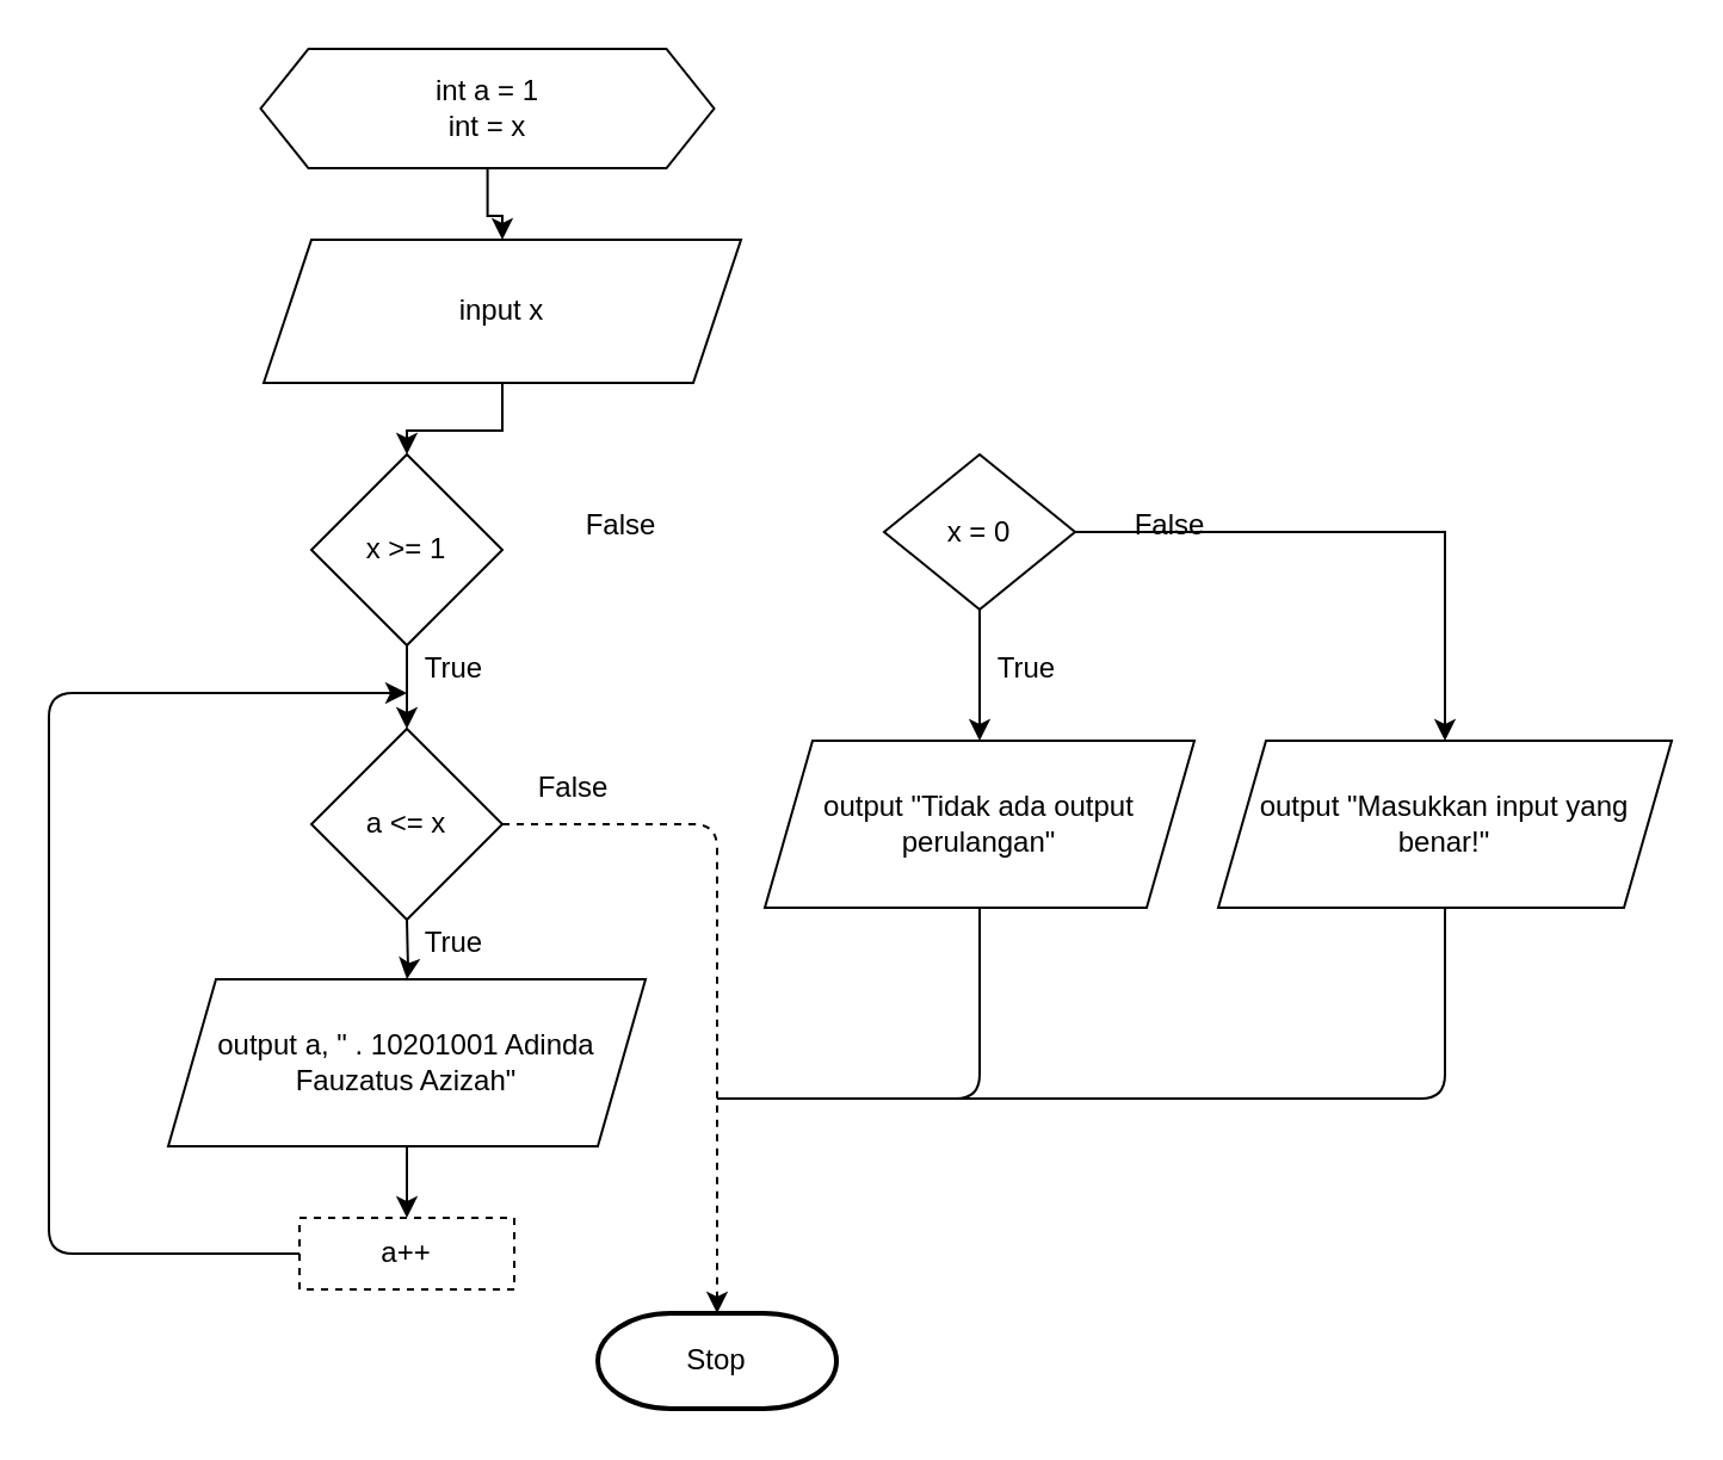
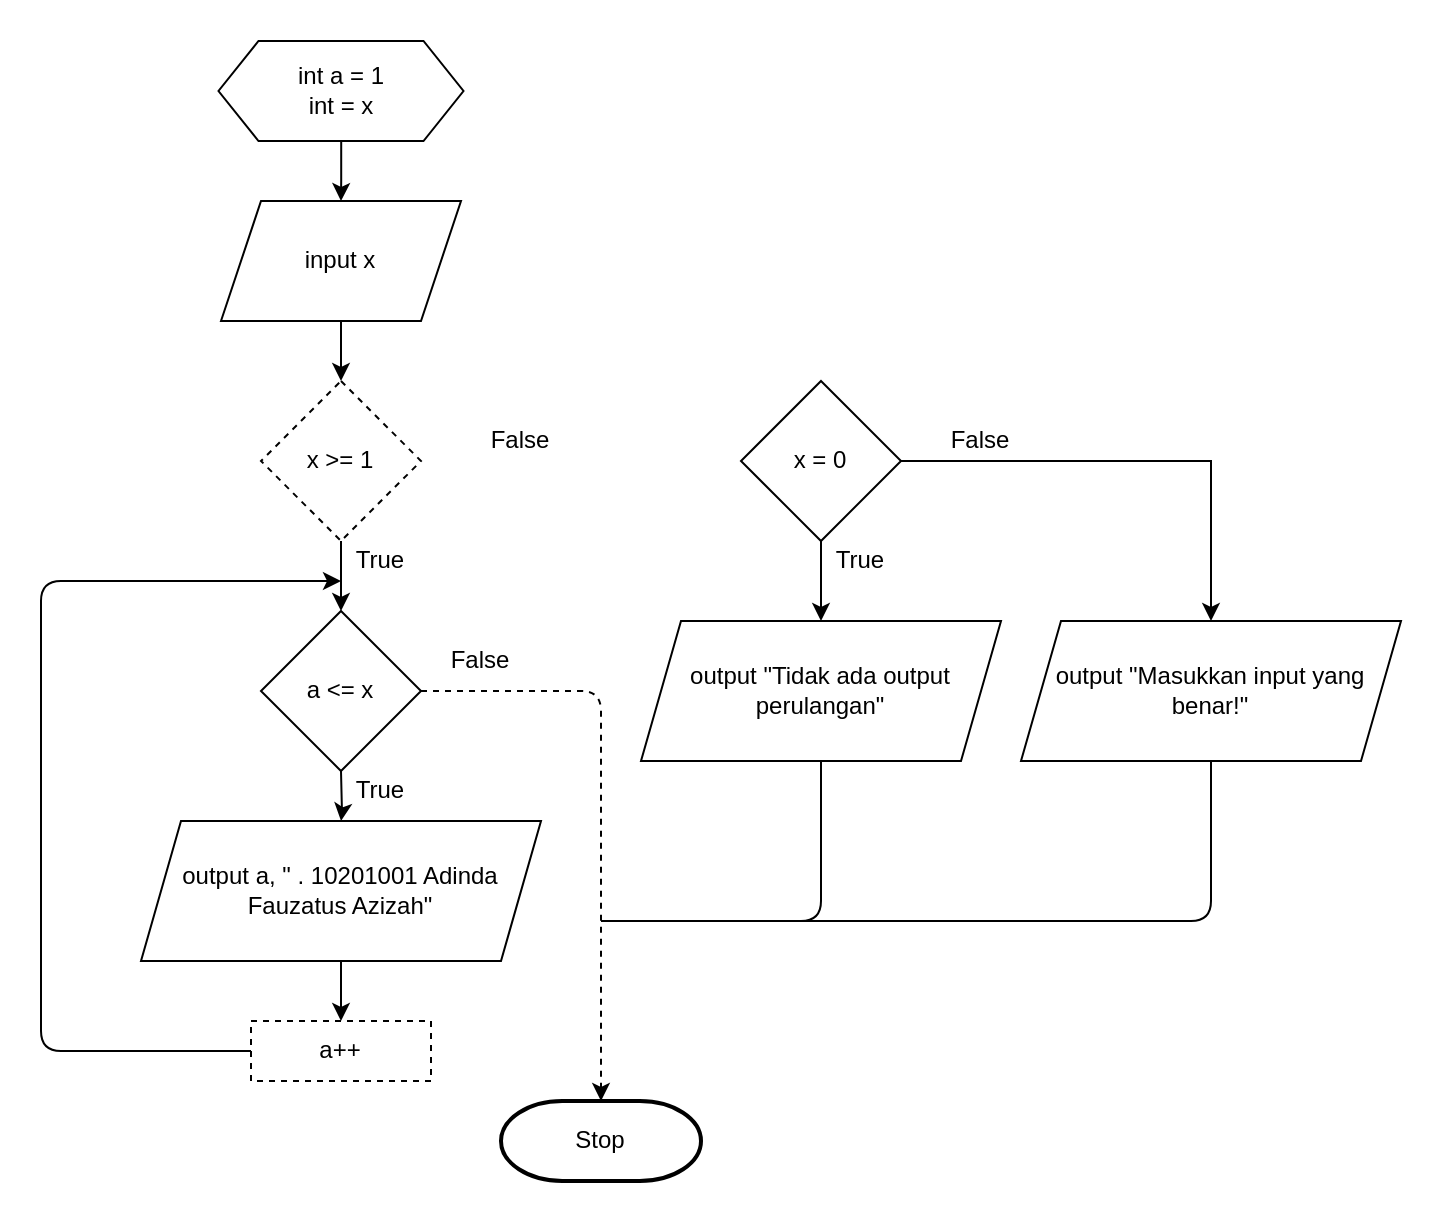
  <mxCell id="0" />
  <mxCell id="1" parent="0" />
  <mxCell id="2" value="" style="edgeStyle=orthogonalEdgeStyle;rounded=0;orthogonalLoop=1;jettySize=auto;html=1;" edge="1" parent="1" source="3" target="5"><mxGeometry relative="1" as="geometry" /></mxCell>
- <mxCell id="3" value="int a = 1&lt;br&gt;int = x" style="shape=hexagon;perimeter=hexagonPerimeter2;whiteSpace=wrap;html=1;fixedSize=1;" vertex="1" parent="1"><mxGeometry x="108.75" y="20" width="190" height="50" as="geometry" /></mxCell>
+ <mxCell id="3" value="int a = 1&lt;br&gt;int = x" style="shape=hexagon;perimeter=hexagonPerimeter2;whiteSpace=wrap;html=1;fixedSize=1;" vertex="1" parent="1"><mxGeometry x="108.75" y="20" width="122.5" height="50" as="geometry" /></mxCell>
  <mxCell id="4" value="" style="edgeStyle=orthogonalEdgeStyle;rounded=0;orthogonalLoop=1;jettySize=auto;html=1;" edge="1" parent="1" source="5" target="7"><mxGeometry relative="1" as="geometry" /></mxCell>
- <mxCell id="5" value="input x" style="shape=parallelogram;perimeter=parallelogramPerimeter;whiteSpace=wrap;html=1;fixedSize=1;" vertex="1" parent="1"><mxGeometry x="110" y="100" width="200" height="60" as="geometry" /></mxCell>
+ <mxCell id="5" value="input x" style="shape=parallelogram;perimeter=parallelogramPerimeter;whiteSpace=wrap;html=1;fixedSize=1;" vertex="1" parent="1"><mxGeometry x="110" y="100" width="120" height="60" as="geometry" /></mxCell>
  <mxCell id="6" value="" style="edgeStyle=orthogonalEdgeStyle;rounded=0;orthogonalLoop=1;jettySize=auto;html=1;" edge="1" parent="1" source="7"><mxGeometry relative="1" as="geometry"><mxPoint x="170" y="305" as="targetPoint" /></mxGeometry></mxCell>
- <mxCell id="7" value="x &amp;gt;= 1" style="rhombus;whiteSpace=wrap;html=1;" vertex="1" parent="1"><mxGeometry x="130" y="190" width="80" height="80" as="geometry" /></mxCell>
+ <mxCell id="7" value="x &amp;gt;= 1" style="rhombus;whiteSpace=wrap;html=1;dashed=1;" vertex="1" parent="1"><mxGeometry x="130" y="190" width="80" height="80" as="geometry" /></mxCell>
  <mxCell id="8" value="" style="edgeStyle=orthogonalEdgeStyle;rounded=0;orthogonalLoop=1;jettySize=auto;html=1;" edge="1" parent="1" source="9" target="24"><mxGeometry relative="1" as="geometry" /></mxCell>
  <mxCell id="9" value="output a, &quot; . 10201001 Adinda Fauzatus Azizah&quot;" style="shape=parallelogram;perimeter=parallelogramPerimeter;whiteSpace=wrap;html=1;fixedSize=1;" vertex="1" parent="1"><mxGeometry x="70" y="410" width="200" height="70" as="geometry" /></mxCell>
  <mxCell id="10" value="" style="edgeStyle=orthogonalEdgeStyle;rounded=0;orthogonalLoop=1;jettySize=auto;html=1;" edge="1" parent="1" target="9"><mxGeometry relative="1" as="geometry"><mxPoint x="170" y="385" as="sourcePoint" /></mxGeometry></mxCell>
  <mxCell id="11" value="" style="edgeStyle=orthogonalEdgeStyle;rounded=0;orthogonalLoop=1;jettySize=auto;html=1;" edge="1" parent="1" source="13" target="14"><mxGeometry relative="1" as="geometry" /></mxCell>
  <mxCell id="12" value="" style="edgeStyle=orthogonalEdgeStyle;rounded=0;orthogonalLoop=1;jettySize=auto;html=1;" edge="1" parent="1" source="13" target="18"><mxGeometry relative="1" as="geometry" /></mxCell>
- <mxCell id="13" value="x = 0" style="rhombus;whiteSpace=wrap;html=1;" vertex="1" parent="1"><mxGeometry x="370" y="190" width="80" height="65" as="geometry" /></mxCell>
+ <mxCell id="13" value="x = 0" style="rhombus;whiteSpace=wrap;html=1;" vertex="1" parent="1"><mxGeometry x="370" y="190" width="80" height="80" as="geometry" /></mxCell>
  <mxCell id="14" value="output &quot;Tidak ada output perulangan&quot;" style="shape=parallelogram;perimeter=parallelogramPerimeter;whiteSpace=wrap;html=1;fixedSize=1;" vertex="1" parent="1"><mxGeometry x="320" y="310" width="180" height="70" as="geometry" /></mxCell>
  <mxCell id="15" value="" style="endArrow=classic;html=1;exitX=1;exitY=0.5;exitDx=0;exitDy=0;entryX=0.5;entryY=0;entryDx=0;entryDy=0;entryPerimeter=0;dashed=1;" edge="1" parent="1" source="26" target="16"><mxGeometry width="50" height="50" relative="1" as="geometry"><mxPoint x="231.25" y="345" as="sourcePoint" /><mxPoint x="300" y="530" as="targetPoint" /><Array as="points"><mxPoint x="300" y="345" /></Array></mxGeometry></mxCell>
  <mxCell id="16" value="Stop" style="strokeWidth=2;html=1;shape=mxgraph.flowchart.terminator;whiteSpace=wrap;" vertex="1" parent="1"><mxGeometry x="250" y="550" width="100" height="40" as="geometry" /></mxCell>
  <mxCell id="17" value="" style="endArrow=none;html=1;exitX=0.5;exitY=1;exitDx=0;exitDy=0;" edge="1" parent="1" source="14"><mxGeometry width="50" height="50" relative="1" as="geometry"><mxPoint x="390" y="500" as="sourcePoint" /><mxPoint x="300" y="460" as="targetPoint" /><Array as="points"><mxPoint x="410" y="460" /></Array></mxGeometry></mxCell>
  <mxCell id="18" value="output &quot;Masukkan input yang benar!&quot;" style="shape=parallelogram;perimeter=parallelogramPerimeter;whiteSpace=wrap;html=1;fixedSize=1;" vertex="1" parent="1"><mxGeometry x="510" y="310" width="190" height="70" as="geometry" /></mxCell>
  <mxCell id="19" value="" style="endArrow=none;html=1;entryX=0.5;entryY=1;entryDx=0;entryDy=0;" edge="1" parent="1" target="18"><mxGeometry width="50" height="50" relative="1" as="geometry"><mxPoint x="400" y="460" as="sourcePoint" /><mxPoint x="550" y="490" as="targetPoint" /><Array as="points"><mxPoint x="605" y="460" /></Array></mxGeometry></mxCell>
  <mxCell id="20" value="True" style="text;html=1;strokeColor=none;fillColor=none;align=center;verticalAlign=middle;whiteSpace=wrap;rounded=0;" vertex="1" parent="1"><mxGeometry x="170" y="270" width="40" height="20" as="geometry" /></mxCell>
  <mxCell id="21" value="False" style="text;html=1;strokeColor=none;fillColor=none;align=center;verticalAlign=middle;whiteSpace=wrap;rounded=0;" vertex="1" parent="1"><mxGeometry x="240" y="210" width="40" height="20" as="geometry" /></mxCell>
  <mxCell id="22" value="False" style="text;html=1;strokeColor=none;fillColor=none;align=center;verticalAlign=middle;whiteSpace=wrap;rounded=0;" vertex="1" parent="1"><mxGeometry x="470" y="210" width="40" height="20" as="geometry" /></mxCell>
  <mxCell id="23" value="True" style="text;html=1;strokeColor=none;fillColor=none;align=center;verticalAlign=middle;whiteSpace=wrap;rounded=0;" vertex="1" parent="1"><mxGeometry x="410" y="270" width="40" height="20" as="geometry" /></mxCell>
  <mxCell id="24" value="a++" style="whiteSpace=wrap;html=1;dashed=1;" vertex="1" parent="1"><mxGeometry x="125" y="510" width="90" height="30" as="geometry" /></mxCell>
  <mxCell id="25" value="" style="endArrow=classic;html=1;exitX=0;exitY=0.5;exitDx=0;exitDy=0;entryX=0;entryY=1;entryDx=0;entryDy=0;" edge="1" parent="1" source="24" target="20"><mxGeometry width="50" height="50" relative="1" as="geometry"><mxPoint x="0" y="540" as="sourcePoint" /><mxPoint x="150" y="290" as="targetPoint" /><Array as="points"><mxPoint x="20" y="525" /><mxPoint x="20" y="290" /></Array></mxGeometry></mxCell>
  <mxCell id="26" value="a &amp;lt;= x" style="rhombus;whiteSpace=wrap;html=1;" vertex="1" parent="1"><mxGeometry x="130" y="305" width="80" height="80" as="geometry" /></mxCell>
  <mxCell id="27" value="False" style="text;html=1;strokeColor=none;fillColor=none;align=center;verticalAlign=middle;whiteSpace=wrap;rounded=0;" vertex="1" parent="1"><mxGeometry x="220" y="320" width="40" height="20" as="geometry" /></mxCell>
  <mxCell id="28" value="True" style="text;html=1;strokeColor=none;fillColor=none;align=center;verticalAlign=middle;whiteSpace=wrap;rounded=0;" vertex="1" parent="1"><mxGeometry x="170" y="385" width="40" height="20" as="geometry" /></mxCell>
